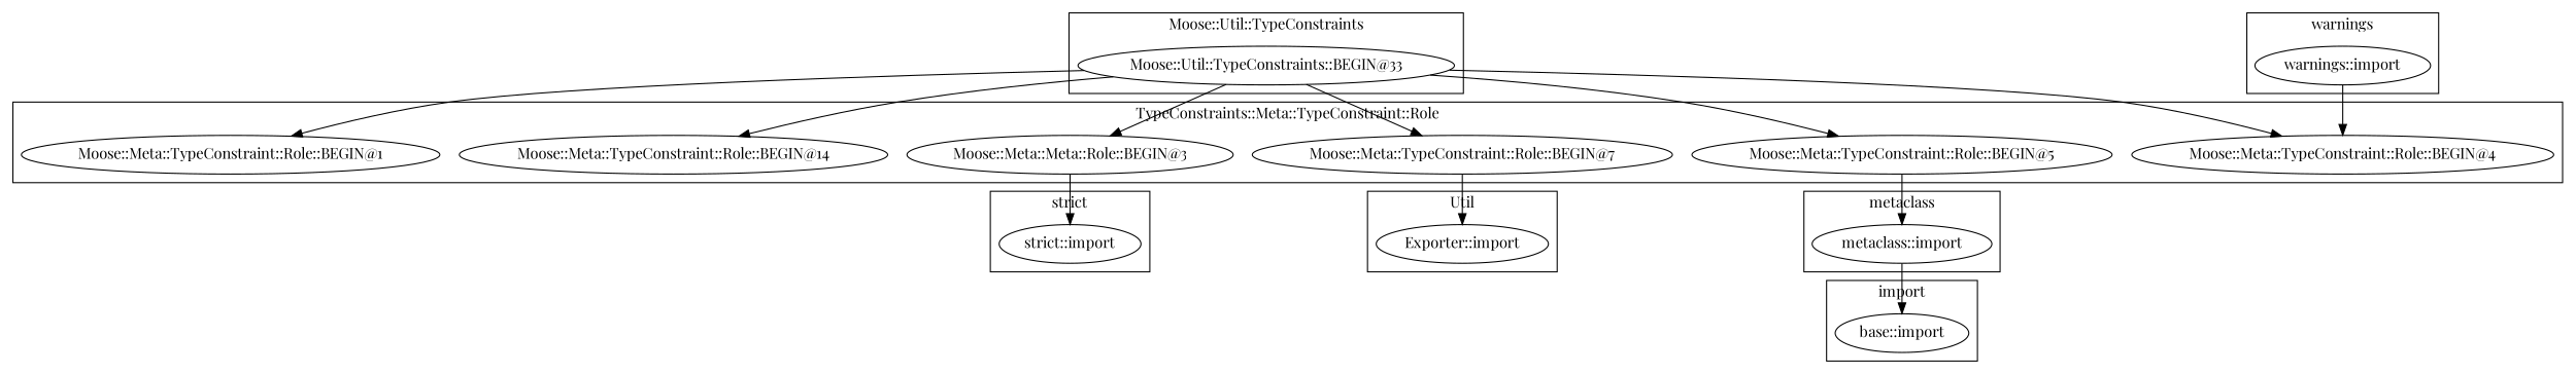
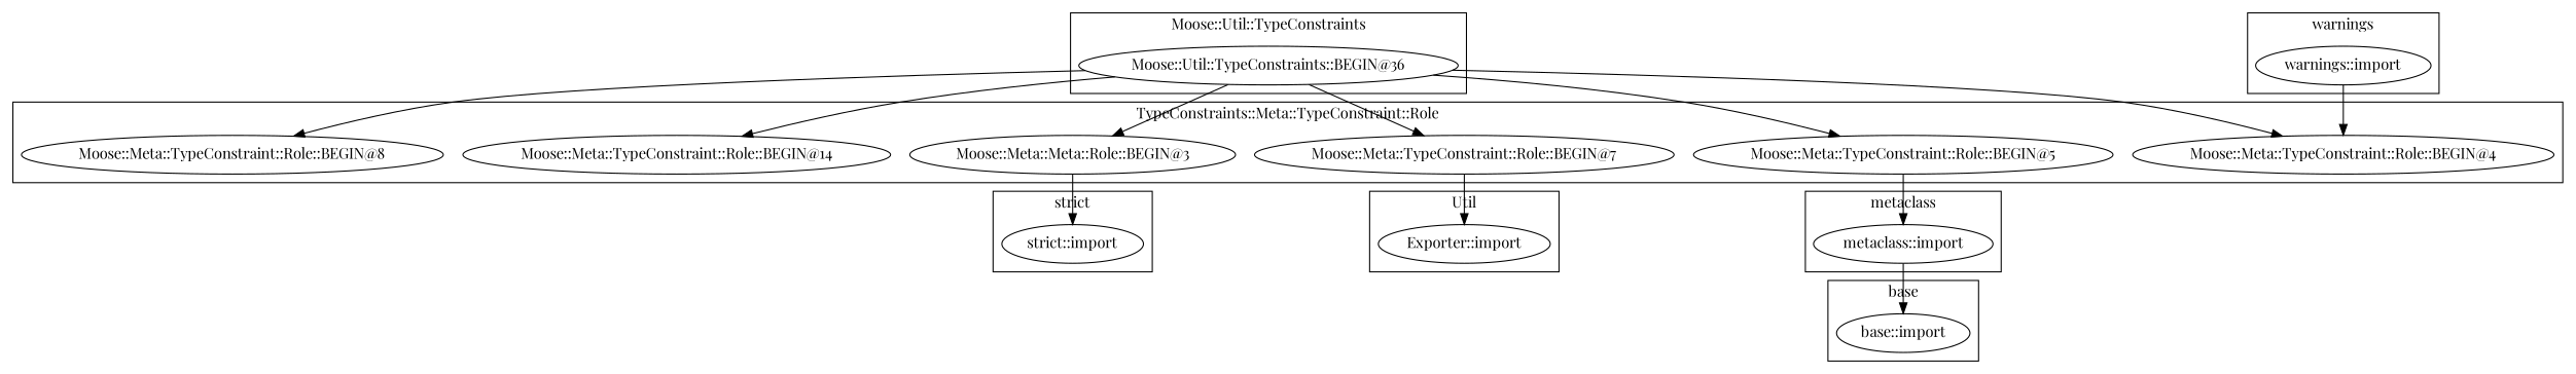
  digraph {
    fontname="Playfair Display"
    node [fontname="Playfair Display"]
    edge [fontname="Playfair Display"]
-   "Moose::Util::TypeConstraints::BEGIN@33"
+   "Moose::Util::TypeConstraints::BEGIN@33" [label="Moose::Util::TypeConstraints::BEGIN@36"]
    "warnings::import"
    "metaclass::import"
    "base::import"
    "strict::import"
    n6 [label="Moose::Meta::Meta::Role::BEGIN@3"]
    "Moose::Meta::TypeConstraint::Role::BEGIN@7"
    "Moose::Meta::TypeConstraint::Role::BEGIN@5"
    "Moose::Meta::TypeConstraint::Role::BEGIN@14"
-   "Moose::Meta::TypeConstraint::Role::BEGIN@8" [label="Moose::Meta::TypeConstraint::Role::BEGIN@1"]
+   "Moose::Meta::TypeConstraint::Role::BEGIN@8"
    "Moose::Meta::TypeConstraint::Role::BEGIN@4"
    "Exporter::import"
    subgraph cluster_1 {
      label="Moose::Util::TypeConstraints"
      "Moose::Util::TypeConstraints::BEGIN@33"
    }
    subgraph cluster_2 {
      label=warnings
      "warnings::import"
    }
    subgraph cluster_3 {
      label=metaclass
      "metaclass::import"
    }
    subgraph cluster_4 {
-     label=import
+     label=base
      "base::import"
    }
    subgraph cluster_5 {
      label="strict"
      "strict::import"
    }
    subgraph cluster_6 {
      label="TypeConstraints::Meta::TypeConstraint::Role"
      n6
      "Moose::Meta::TypeConstraint::Role::BEGIN@7"
      "Moose::Meta::TypeConstraint::Role::BEGIN@5"
      "Moose::Meta::TypeConstraint::Role::BEGIN@14"
      "Moose::Meta::TypeConstraint::Role::BEGIN@8"
      "Moose::Meta::TypeConstraint::Role::BEGIN@4"
    }
    subgraph cluster_7 {
      label=Util
      "Exporter::import"
    }
    "Moose::Util::TypeConstraints::BEGIN@33" -> n6
    "Moose::Util::TypeConstraints::BEGIN@33" -> "Moose::Meta::TypeConstraint::Role::BEGIN@7"
    "Moose::Util::TypeConstraints::BEGIN@33" -> "Moose::Meta::TypeConstraint::Role::BEGIN@5"
    "Moose::Util::TypeConstraints::BEGIN@33" -> "Moose::Meta::TypeConstraint::Role::BEGIN@14"
    "Moose::Util::TypeConstraints::BEGIN@33" -> "Moose::Meta::TypeConstraint::Role::BEGIN@8"
    "Moose::Util::TypeConstraints::BEGIN@33" -> "Moose::Meta::TypeConstraint::Role::BEGIN@4"
    "warnings::import" -> "Moose::Meta::TypeConstraint::Role::BEGIN@4"
    "metaclass::import" -> "base::import"
    n6 -> "strict::import"
    "Moose::Meta::TypeConstraint::Role::BEGIN@7" -> "Exporter::import"
    "Moose::Meta::TypeConstraint::Role::BEGIN@5" -> "metaclass::import"
  }
